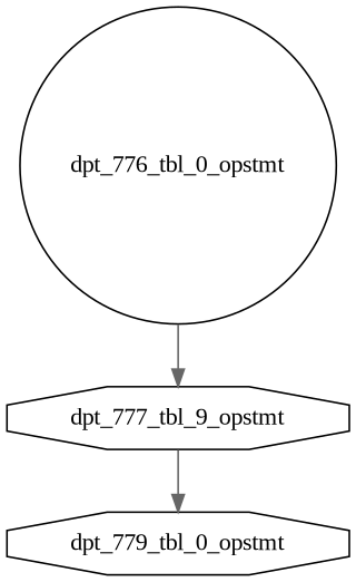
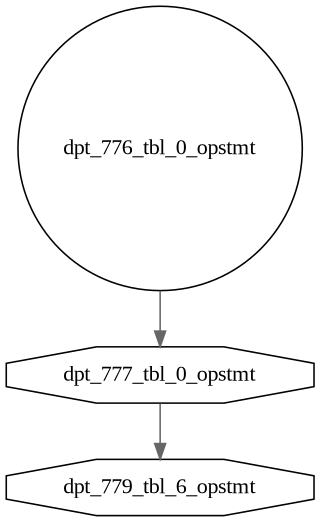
  digraph {
    fontname="Liberation Serif"
    node [fontname="Liberation Serif" shape=octagon]
    edge [color=gray40 fontname="Liberation Serif"]
    dpt_776_tbl_0_opstmt [shape=circle]
-   dpt_777_tbl_0_opstmt [label=dpt_777_tbl_9_opstmt]
-   dpt_779_tbl_0_opstmt
+   dpt_777_tbl_0_opstmt
+   dpt_779_tbl_0_opstmt [label=dpt_779_tbl_6_opstmt]
    dpt_776_tbl_0_opstmt -> dpt_777_tbl_0_opstmt
    dpt_777_tbl_0_opstmt -> dpt_779_tbl_0_opstmt
  }
